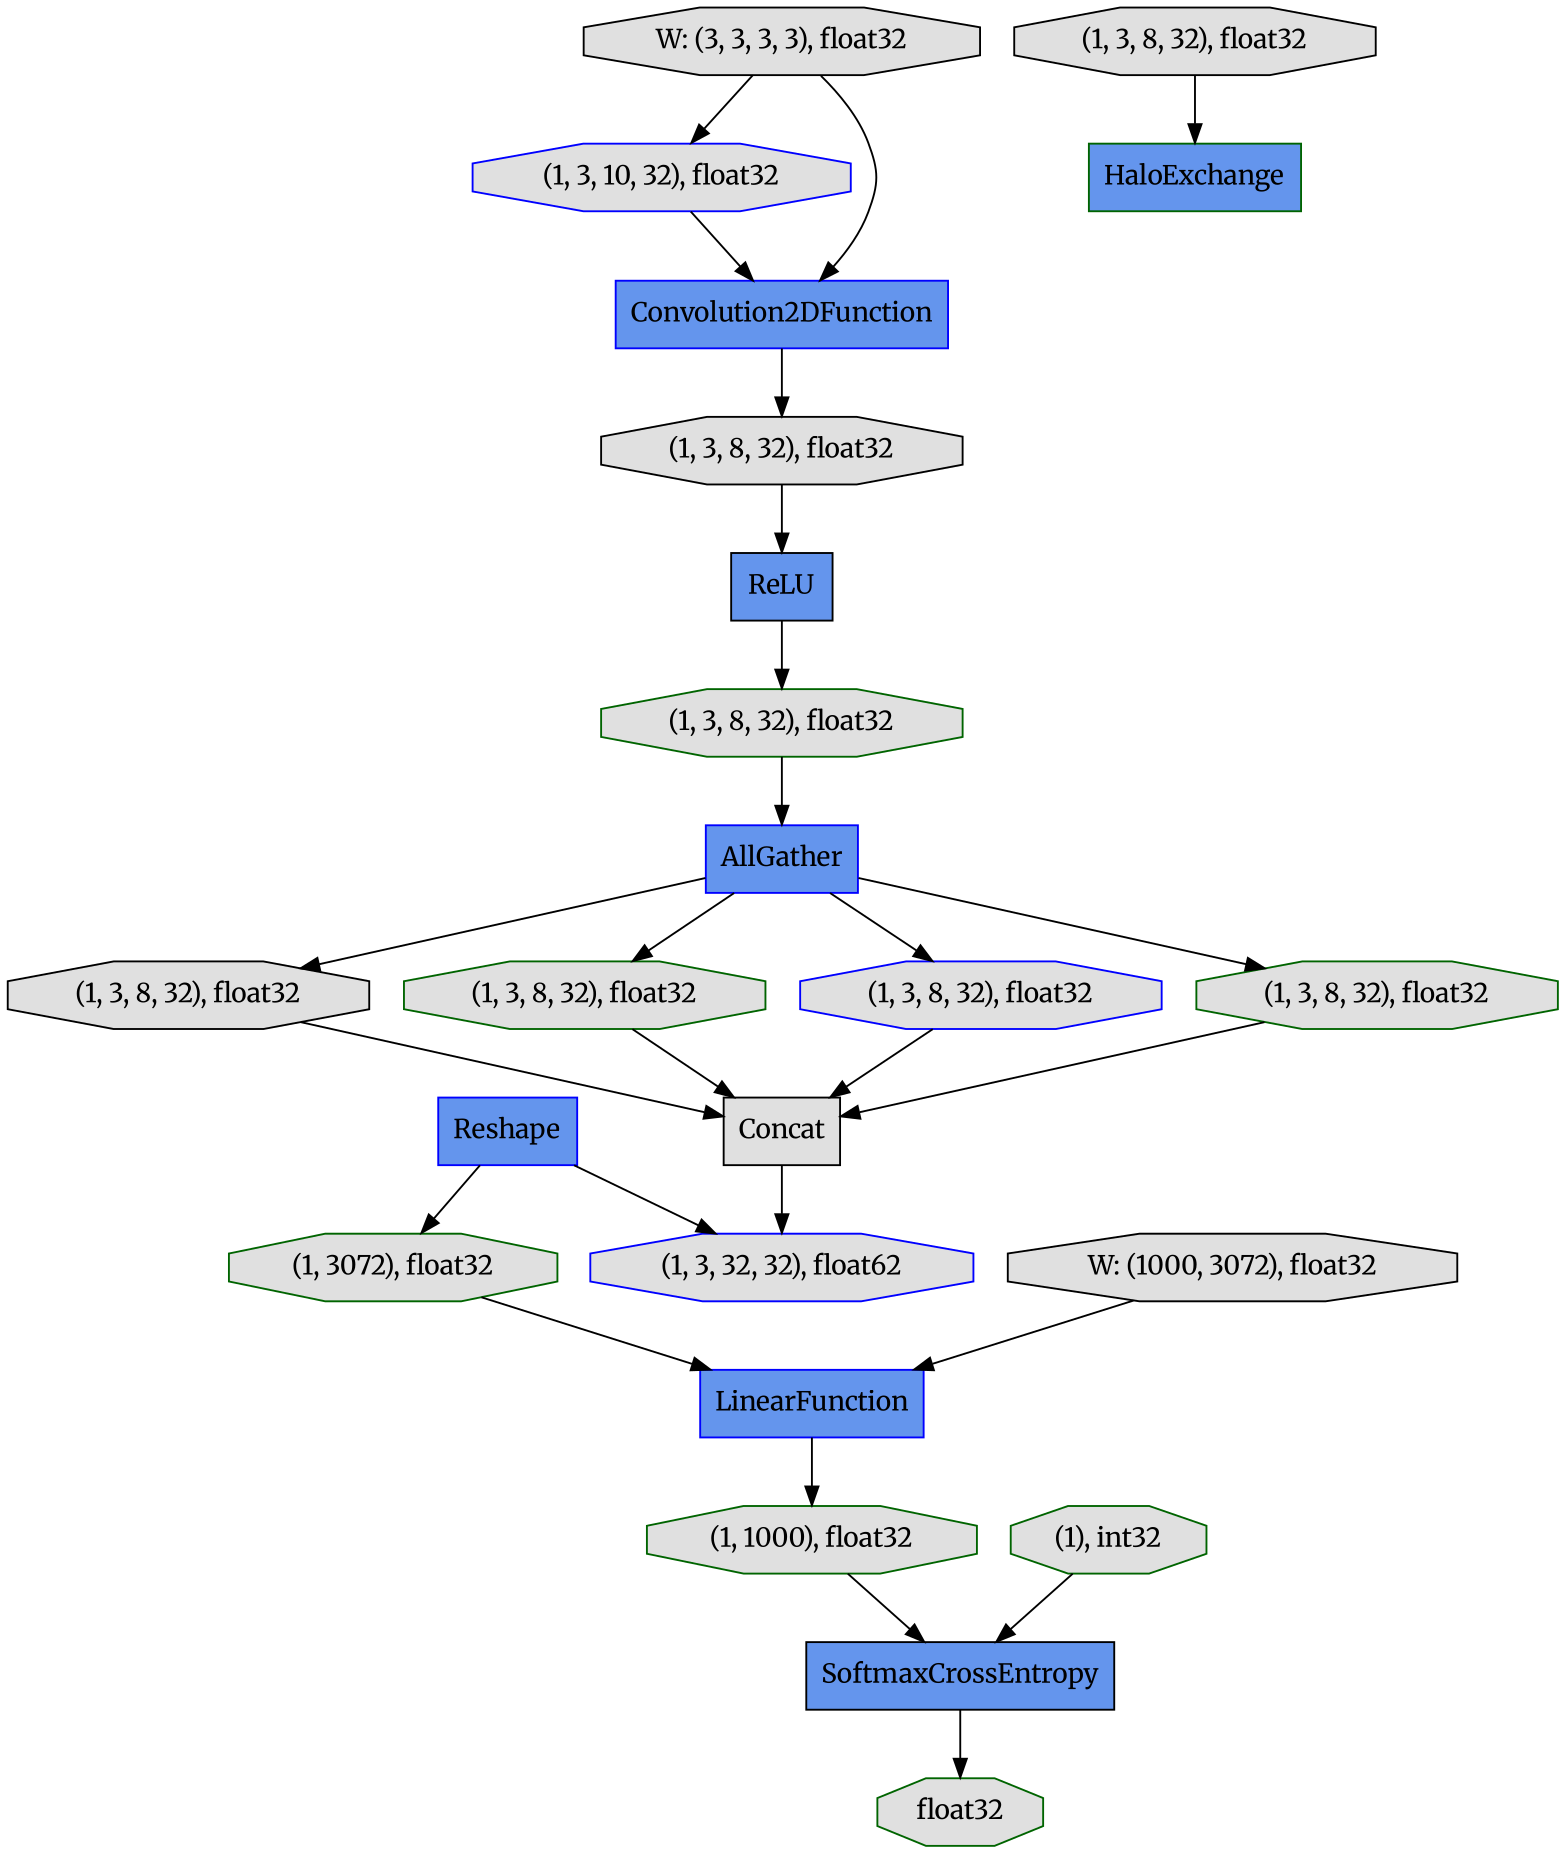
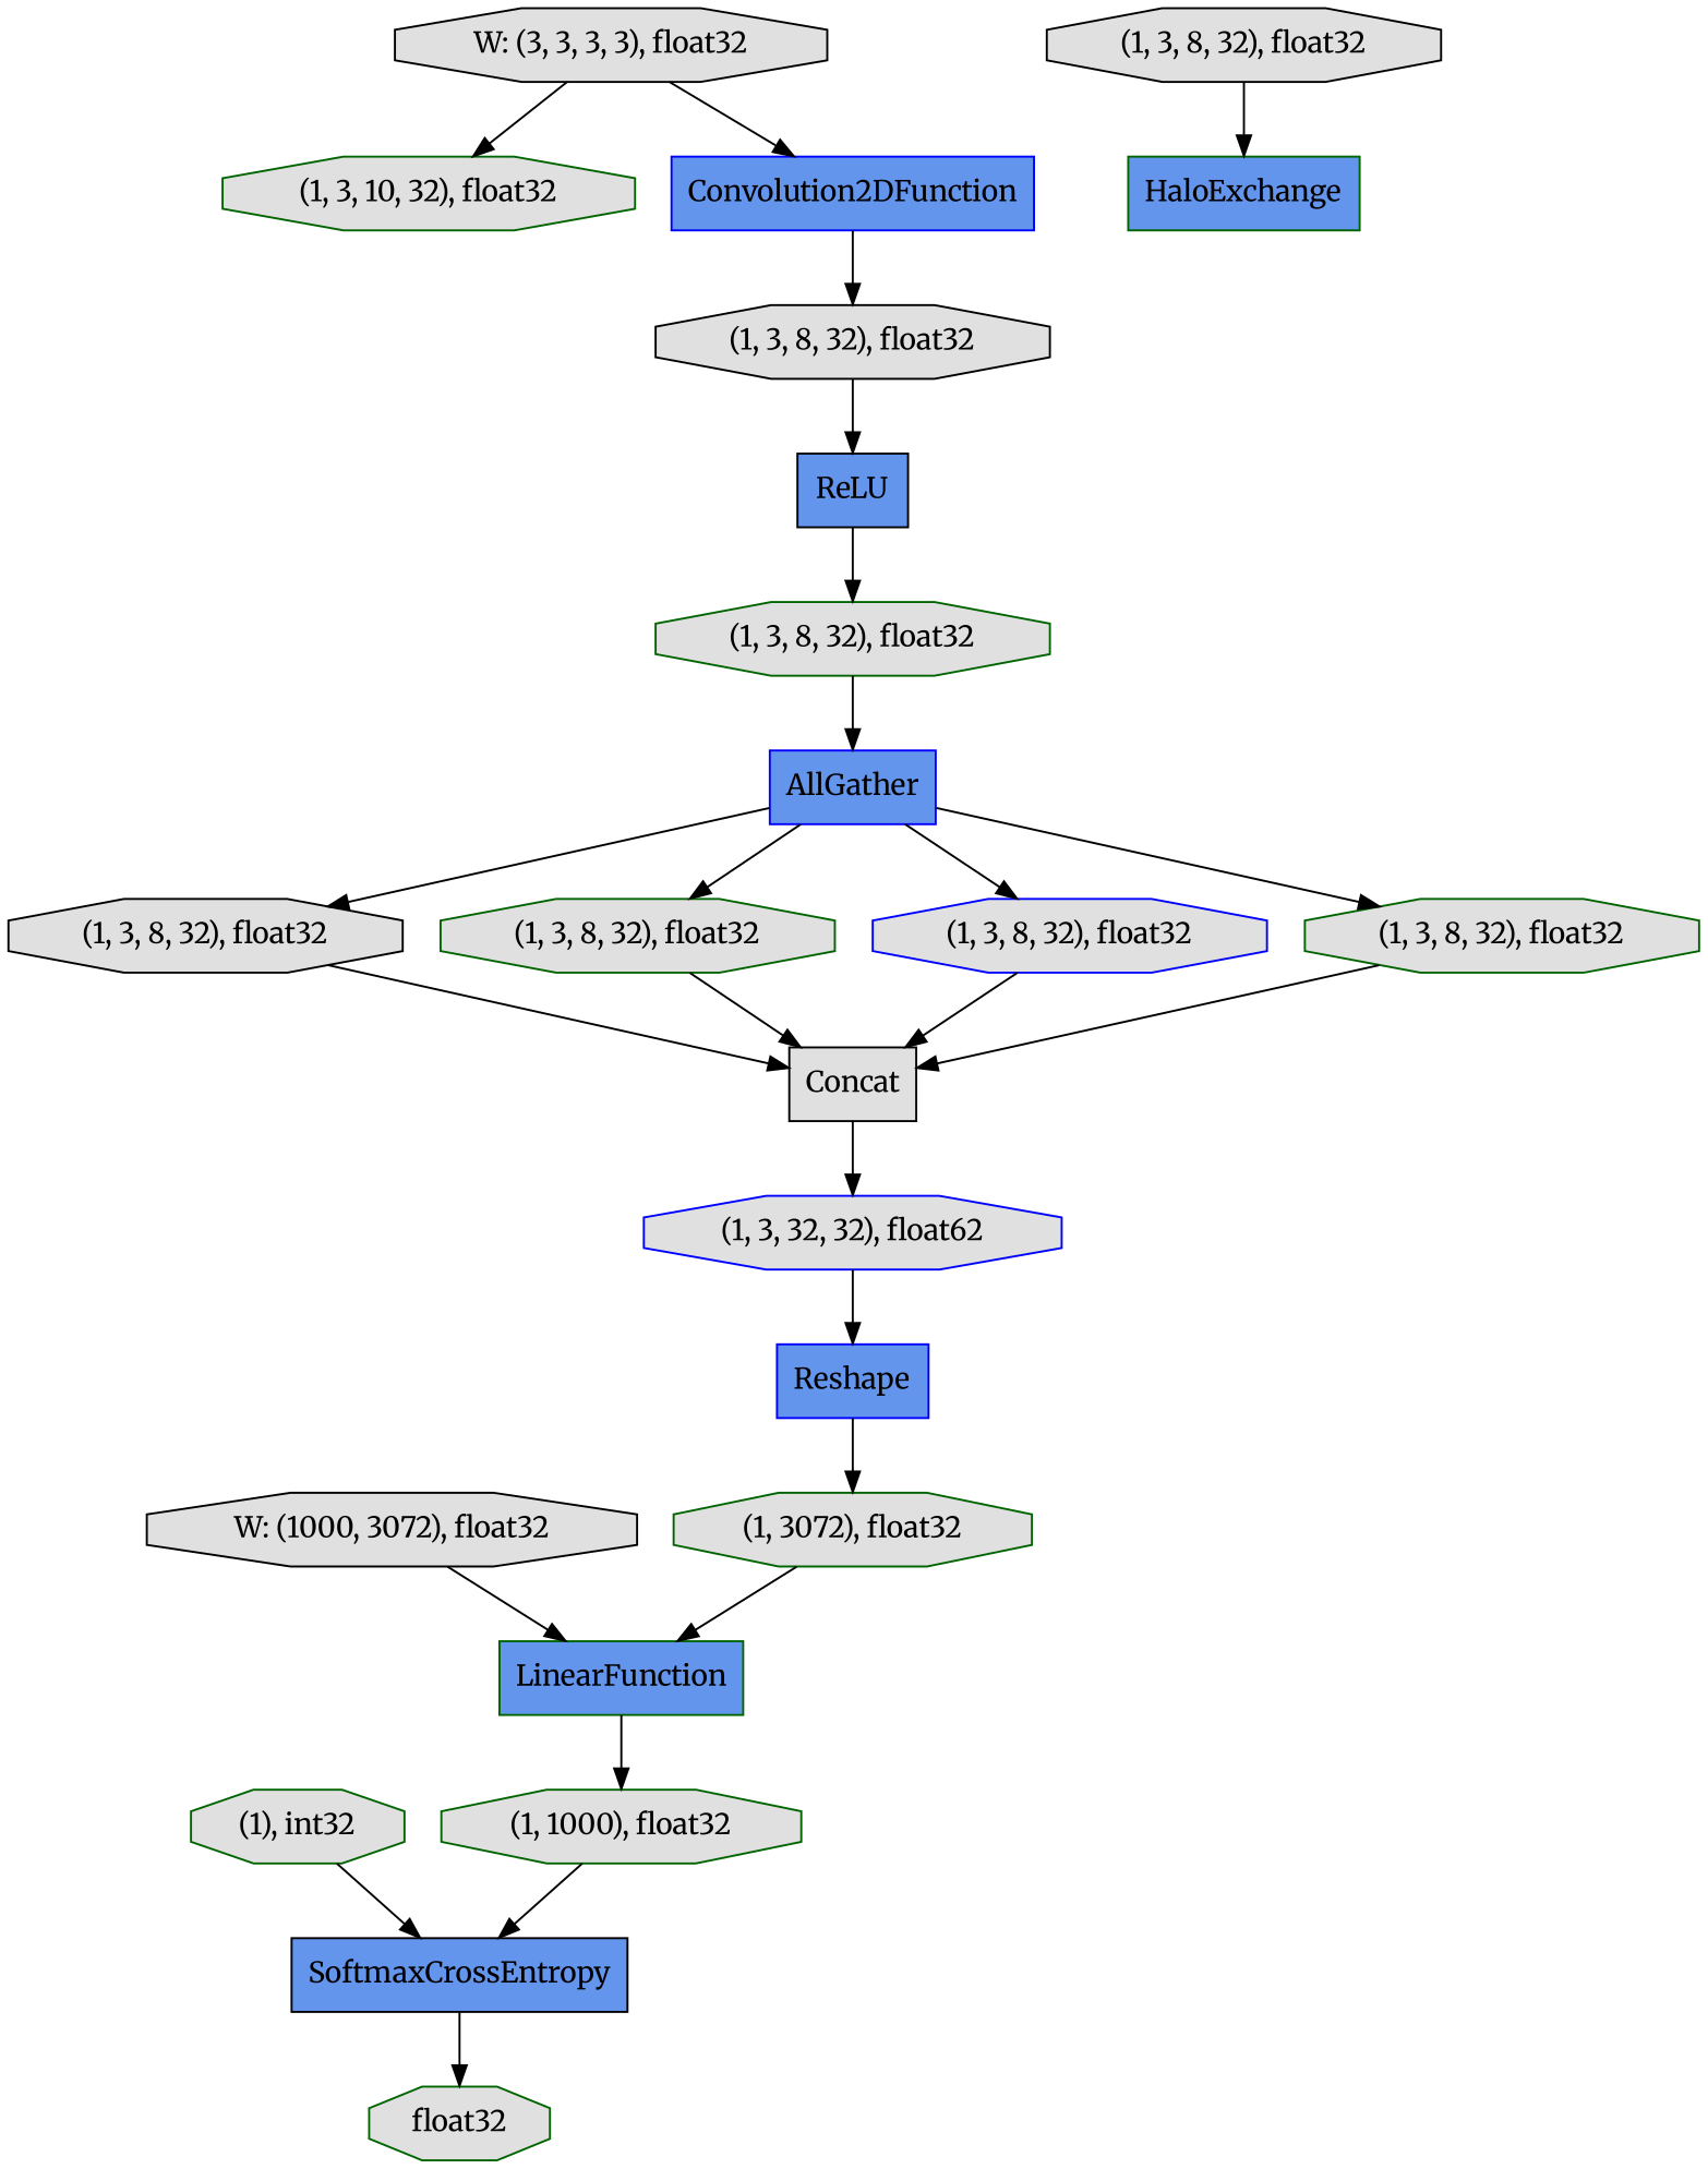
  digraph {
    fontname=Merriweather
    rankdir=TB
    node [color=darkgreen fillcolor="#E0E0E0" fontname=Merriweather shape=octagon style=filled]
    edge [fontname=Merriweather]
    n1 [label="(1, 3, 8, 32), float32"]
    n2 [color=blue fillcolor="#6495ED" label=AllGather shape=record]
    n3 [color=black label="(1, 3, 8, 32), float32"]
    n4 [label="(1, 3, 8, 32), float32"]
    n5 [color=blue label="(1, 3, 8, 32), float32"]
    n6 [label="(1, 3, 8, 32), float32"]
    n7 [fillcolor="#6495ED" label=HaloExchange shape=record]
-   n8 [color=blue label="(1, 3, 10, 32), float32"]
+   n8 [label="(1, 3, 10, 32), float32"]
    n9 [color=blue fillcolor="#6495ED" label=Convolution2DFunction shape=record]
    n10 [label="(1, 3072), float32"]
-   n11 [color=blue fillcolor="#6495ED" label=LinearFunction shape=record]
+   n11 [fillcolor="#6495ED" label=LinearFunction shape=record]
    n12 [label="(1, 1000), float32"]
    n13 [label="(1), int32"]
    n14 [color=black fillcolor="#6495ED" label=SoftmaxCrossEntropy shape=record]
    n15 [label=float32]
    n16 [color=black label=Concat shape=record]
    n17 [color=blue label="(1, 3, 32, 32), float62"]
    n18 [color=black label="W: (3, 3, 3, 3), float32"]
    n19 [color=black label="(1, 3, 8, 32), float32"]
    n20 [color=black label="(1, 3, 8, 32), float32"]
    n21 [color=blue fillcolor="#6495ED" label=Reshape shape=record]
    n22 [color=black fillcolor="#6495ED" label=ReLU shape=record]
    n23 [color=black label="W: (1000, 3072), float32"]
    n1 -> n2
    n2 -> n3
    n2 -> n4
    n2 -> n5
    n2 -> n6
    n3 -> n16
    n4 -> n16
    n5 -> n16
    n6 -> n16
-   n8 -> n9
    n9 -> n19
    n10 -> n11
    n11 -> n12
    n12 -> n14
    n13 -> n14
    n14 -> n15
    n16 -> n17
-   n21 -> n17
+   n17 -> n21
    n18 -> n8
    n18 -> n9
    n19 -> n22
    n20 -> n7
    n21 -> n10
    n22 -> n1
    n23 -> n11
  }
